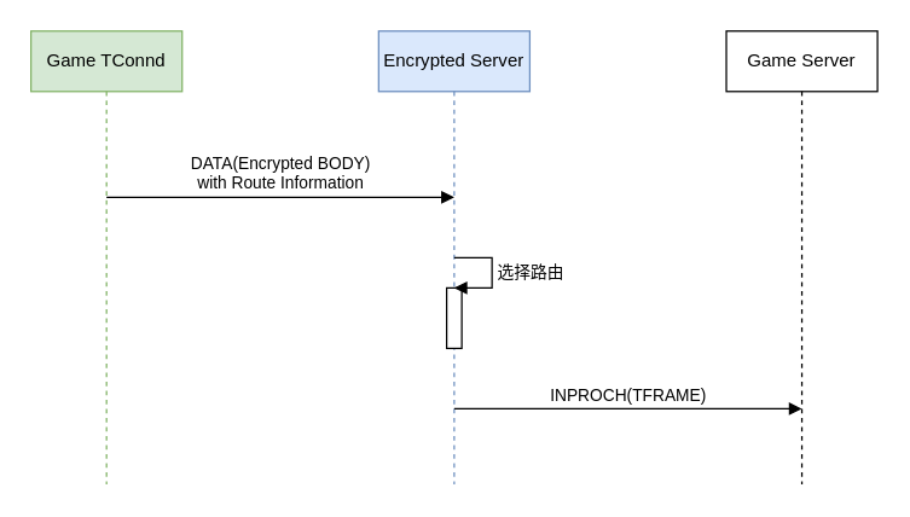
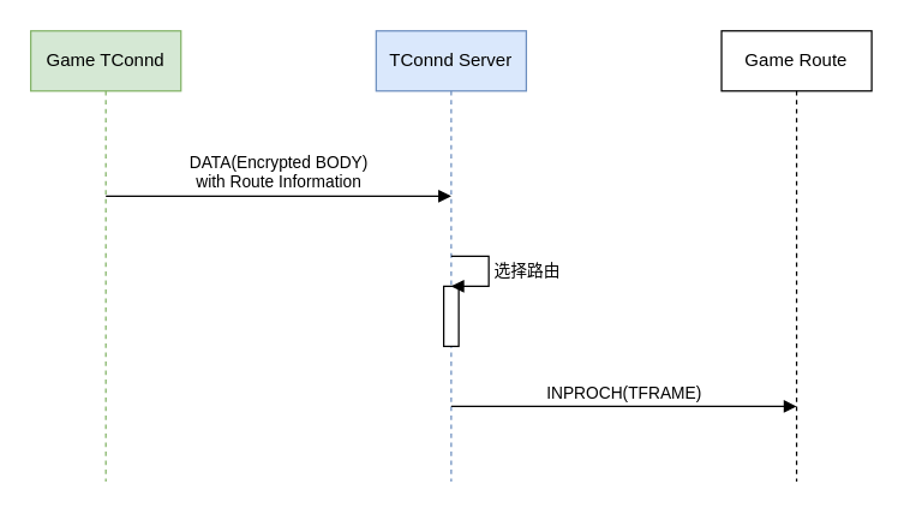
  <mxCell id="0" />
  <mxCell id="1" parent="0" />
  <mxCell id="2" value="Game TConnd" style="shape=umlLifeline;perimeter=lifelinePerimeter;whiteSpace=wrap;html=1;container=1;collapsible=0;recursiveResize=0;outlineConnect=0;fillColor=#d5e8d4;strokeColor=#82b366;" vertex="1" parent="1"><mxGeometry x="20" y="20" width="100" height="300" as="geometry" /></mxCell>
  <mxCell id="3" value="DATA(Encrypted BODY)&lt;br&gt;with Route Information" style="html=1;verticalAlign=bottom;endArrow=block;" edge="1" parent="2"><mxGeometry width="80" relative="1" as="geometry"><mxPoint x="50" y="110" as="sourcePoint" /><mxPoint x="280" y="110" as="targetPoint" /></mxGeometry></mxCell>
- <mxCell id="4" value="Encrypted Server" style="shape=umlLifeline;perimeter=lifelinePerimeter;whiteSpace=wrap;html=1;container=1;collapsible=0;recursiveResize=0;outlineConnect=0;fillColor=#dae8fc;strokeColor=#6c8ebf;" vertex="1" parent="1"><mxGeometry x="250" y="20" width="100" height="300" as="geometry" /></mxCell>
+ <mxCell id="4" value="TConnd Server" style="shape=umlLifeline;perimeter=lifelinePerimeter;whiteSpace=wrap;html=1;container=1;collapsible=0;recursiveResize=0;outlineConnect=0;fillColor=#dae8fc;strokeColor=#6c8ebf;" vertex="1" parent="1"><mxGeometry x="250" y="20" width="100" height="300" as="geometry" /></mxCell>
  <mxCell id="5" value="" style="html=1;points=[];perimeter=orthogonalPerimeter;" vertex="1" parent="4"><mxGeometry x="45" y="170" width="10" height="40" as="geometry" /></mxCell>
  <mxCell id="6" value="选择路由" style="edgeStyle=orthogonalEdgeStyle;html=1;align=left;spacingLeft=2;endArrow=block;rounded=0;entryX=1;entryY=0;" edge="1" parent="4"><mxGeometry relative="1" as="geometry"><mxPoint x="50" y="150" as="sourcePoint" /><Array as="points"><mxPoint x="75" y="150" /></Array><mxPoint x="50" y="170" as="targetPoint" /></mxGeometry></mxCell>
- <mxCell id="7" value="Game Server" style="shape=umlLifeline;perimeter=lifelinePerimeter;whiteSpace=wrap;html=1;container=1;collapsible=0;recursiveResize=0;outlineConnect=0;" vertex="1" parent="1"><mxGeometry x="480" y="20" width="100" height="300" as="geometry" /></mxCell>
+ <mxCell id="7" value="Game Route" style="shape=umlLifeline;perimeter=lifelinePerimeter;whiteSpace=wrap;html=1;container=1;collapsible=0;recursiveResize=0;outlineConnect=0;" vertex="1" parent="1"><mxGeometry x="480" y="20" width="100" height="300" as="geometry" /></mxCell>
  <mxCell id="8" value="INPROCH(TFRAME)" style="html=1;verticalAlign=bottom;endArrow=block;" edge="1" parent="1"><mxGeometry width="80" relative="1" as="geometry"><mxPoint x="300" y="270" as="sourcePoint" /><mxPoint x="530" y="270" as="targetPoint" /></mxGeometry></mxCell>
